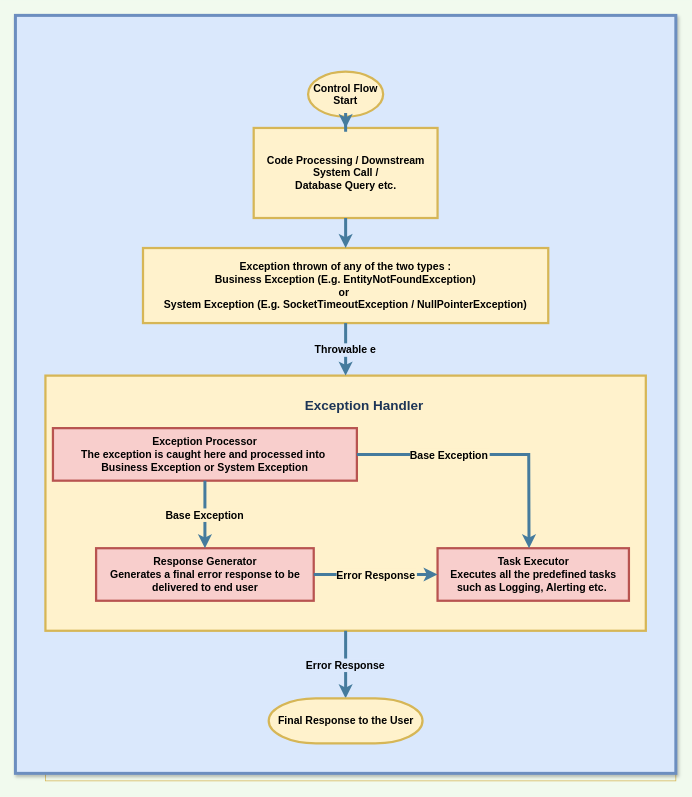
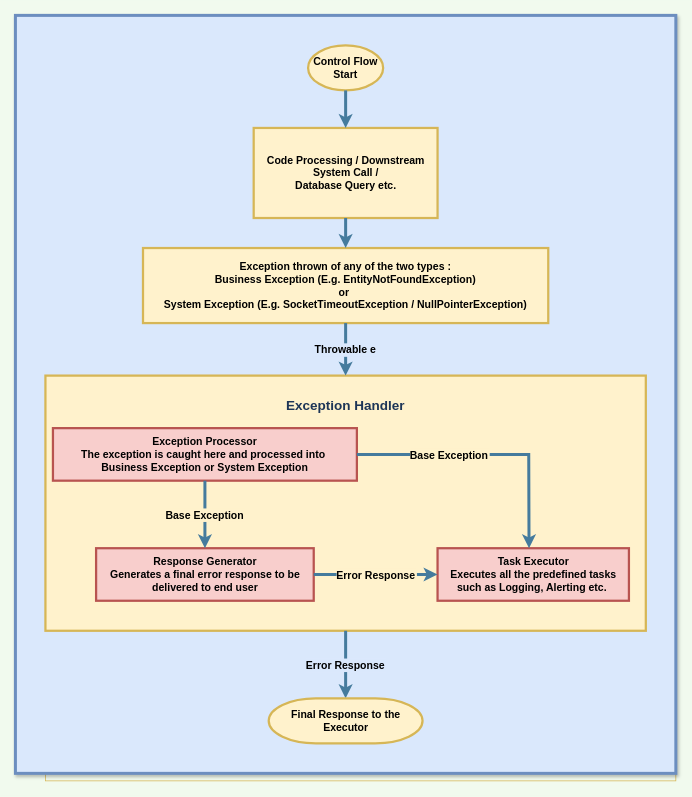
  <mxCell id="0" />
  <mxCell id="1" parent="0" />
  <mxCell id="2" value="" style="group;strokeColor=#d6b656;perimeterSpacing=10;rounded=0;strokeWidth=1;" vertex="1" connectable="0" parent="1"><mxGeometry x="60" y="60" width="840" height="980" as="geometry" /></mxCell>
  <mxCell id="3" value="" style="rounded=0;whiteSpace=wrap;html=1;sketch=0;fillColor=#dae8fc;gradientDirection=west;strokeWidth=4;shadow=1;glass=0;strokeColor=#6c8ebf;" vertex="1" parent="2"><mxGeometry x="-40" y="-40" width="880" height="1010" as="geometry" /></mxCell>
- <mxCell id="4" value="&lt;b&gt;&lt;font style=&quot;font-size: 14px&quot;&gt;Control Flow Start&lt;/font&gt;&lt;/b&gt;" style="strokeWidth=3;html=1;shape=mxgraph.flowchart.start_1;whiteSpace=wrap;fillColor=#fff2cc;strokeColor=#d6b656;" vertex="1" parent="2"><mxGeometry x="350" y="35" width="100" height="60" as="geometry" /></mxCell>
+ <mxCell id="4" value="&lt;b&gt;&lt;font style=&quot;font-size: 14px&quot;&gt;Control Flow Start&lt;/font&gt;&lt;/b&gt;" style="strokeWidth=3;html=1;shape=mxgraph.flowchart.start_1;whiteSpace=wrap;fillColor=#fff2cc;strokeColor=#d6b656;" vertex="1" parent="2"><mxGeometry x="350" width="100" height="60" as="geometry" /></mxCell>
  <mxCell id="5" value="&lt;b&gt;&lt;font style=&quot;font-size: 14px&quot;&gt;Code Processing / Downstream System Call /&lt;br&gt;Database Query etc.&lt;/font&gt;&lt;/b&gt;" style="whiteSpace=wrap;html=1;absoluteArcSize=1;arcSize=14;strokeWidth=3;fillColor=#fff2cc;strokeColor=#d6b656;" vertex="1" parent="2"><mxGeometry x="277.5" y="110" width="245" height="120" as="geometry" /></mxCell>
  <mxCell id="6" value="" style="edgeStyle=orthogonalEdgeStyle;rounded=0;orthogonalLoop=1;jettySize=auto;html=1;labelBackgroundColor=#F1FAEE;strokeColor=#457B9D;fontColor=#1D3557;strokeWidth=4;labelBorderColor=#000000;spacing=2;fontStyle=1;fontSize=14;" edge="1" parent="2" source="4" target="5"><mxGeometry relative="1" as="geometry" /></mxCell>
  <mxCell id="7" value="&lt;font style=&quot;font-size: 14px&quot;&gt;&lt;b&gt;Exception thrown of any of the two types :&lt;br&gt;Business Exception (E.g. EntityNotFoundException)&lt;br&gt;or&amp;nbsp;&lt;br&gt;System Exception (E.g. SocketTimeoutException / NullPointerException)&lt;/b&gt;&lt;/font&gt;" style="whiteSpace=wrap;html=1;absoluteArcSize=1;arcSize=14;strokeWidth=3;fillColor=#fff2cc;strokeColor=#d6b656;" vertex="1" parent="2"><mxGeometry x="130" y="270" width="540" height="100" as="geometry" /></mxCell>
  <mxCell id="8" value="" style="edgeStyle=orthogonalEdgeStyle;rounded=0;orthogonalLoop=1;jettySize=auto;html=1;labelBackgroundColor=#F1FAEE;strokeColor=#457B9D;fontColor=#1D3557;strokeWidth=4;labelBorderColor=#000000;spacing=2;fontStyle=1;fontSize=14;" edge="1" parent="2" source="5" target="7"><mxGeometry relative="1" as="geometry" /></mxCell>
  <mxCell id="9" value="" style="whiteSpace=wrap;html=1;absoluteArcSize=1;arcSize=14;strokeWidth=3;fillColor=#fff2cc;strokeColor=#d6b656;" vertex="1" parent="2"><mxGeometry y="440" width="800" height="340" as="geometry" /></mxCell>
  <mxCell id="10" value="&lt;b&gt;&lt;font style=&quot;font-size: 14px&quot;&gt;&lt;font&gt;Exception Processor&lt;/font&gt;&lt;br&gt;The exception is caught here and processed into&amp;nbsp;&lt;br&gt;Business Exception or&amp;nbsp;System Exception&lt;/font&gt;&lt;/b&gt;" style="whiteSpace=wrap;html=1;absoluteArcSize=1;arcSize=14;strokeWidth=3;fillColor=#f8cecc;strokeColor=#b85450;" vertex="1" parent="2"><mxGeometry x="10" y="510" width="405" height="70" as="geometry" /></mxCell>
  <mxCell id="11" value="&lt;b&gt;&lt;font style=&quot;font-size: 14px&quot;&gt;&lt;font&gt;Response Generator&lt;/font&gt;&lt;br&gt;Generates a final error response to be delivered to end user&lt;/font&gt;&lt;/b&gt;" style="whiteSpace=wrap;html=1;absoluteArcSize=1;arcSize=14;strokeWidth=3;fillColor=#f8cecc;strokeColor=#b85450;" vertex="1" parent="2"><mxGeometry x="67.5" y="670" width="290" height="70" as="geometry" /></mxCell>
  <mxCell id="12" value="&lt;b&gt;&lt;font style=&quot;font-size: 14px&quot;&gt;&lt;font&gt;Task Executor&lt;/font&gt;&lt;br&gt;Executes all the predefined tasks such as Logging, Alerting etc.&amp;nbsp;&lt;/font&gt;&lt;/b&gt;" style="whiteSpace=wrap;html=1;absoluteArcSize=1;arcSize=14;strokeWidth=3;fillColor=#f8cecc;strokeColor=#b85450;" vertex="1" parent="2"><mxGeometry x="522.5" y="670" width="255" height="70" as="geometry" /></mxCell>
- <mxCell id="13" value="&lt;b&gt;&lt;font style=&quot;font-size: 18px&quot;&gt;Exception Handler&lt;/font&gt;&lt;/b&gt;" style="text;html=1;strokeColor=none;fillColor=none;align=center;verticalAlign=middle;whiteSpace=wrap;fontColor=#1D3557;" vertex="1" parent="2"><mxGeometry x="335" y="470" width="180" height="20" as="geometry" /></mxCell>
+ <mxCell id="13" value="&lt;b&gt;&lt;font style=&quot;font-size: 18px&quot;&gt;Exception Handler&lt;/font&gt;&lt;/b&gt;" style="text;html=1;strokeColor=none;fillColor=none;align=center;verticalAlign=middle;whiteSpace=wrap;fontColor=#1D3557;" vertex="1" parent="2"><mxGeometry x="310" y="470" width="180" height="20" as="geometry" /></mxCell>
  <mxCell id="14" value="Base Exception" style="endArrow=classic;entryX=0.5;entryY=0;entryDx=0;entryDy=0;exitX=0.5;exitY=1;exitDx=0;exitDy=0;labelBackgroundColor=#FFF2CC;strokeColor=#457B9D;strokeWidth=4;labelBorderColor=none;spacing=21;fontStyle=1;fontSize=14;spacingLeft=0;spacingBottom=0;" edge="1" parent="2" source="10" target="11"><mxGeometry relative="1" as="geometry"><mxPoint x="-52.5" y="660" as="sourcePoint" /><mxPoint x="67.5" y="710" as="targetPoint" /></mxGeometry></mxCell>
  <mxCell id="15" value="Base Exception" style="endArrow=classic;entryX=0.478;entryY=0;entryDx=0;entryDy=0;exitX=1;exitY=0.5;exitDx=0;exitDy=0;entryPerimeter=0;rounded=0;strokeWidth=4;labelBackgroundColor=#FFF2CC;strokeColor=#457B9D;labelBorderColor=none;spacing=21;fontStyle=1;fontSize=14;spacingLeft=0;spacingBottom=0;" edge="1" parent="2" source="10" target="12"><mxGeometry x="-0.31" relative="1" as="geometry"><mxPoint x="100" y="630" as="sourcePoint" /><mxPoint x="8.75" y="750" as="targetPoint" /><Array as="points"><mxPoint x="644" y="545" /></Array><mxPoint x="1" as="offset" /></mxGeometry></mxCell>
  <mxCell id="16" value="Error Response" style="endArrow=classic;entryX=0;entryY=0.5;entryDx=0;entryDy=0;exitX=1;exitY=0.5;exitDx=0;exitDy=0;labelBackgroundColor=#FFF2CC;strokeColor=#457B9D;strokeWidth=4;labelBorderColor=none;spacing=21;fontStyle=1;fontSize=14;spacingLeft=0;spacingBottom=0;" edge="1" parent="2" source="11" target="12"><mxGeometry relative="1" as="geometry"><mxPoint x="146.25" y="790" as="sourcePoint" /><mxPoint x="55" y="910" as="targetPoint" /></mxGeometry></mxCell>
  <mxCell id="17" value="Error Response" style="endArrow=classic;entryX=0.5;entryY=0;entryDx=0;entryDy=0;exitX=0.5;exitY=1;exitDx=0;exitDy=0;entryPerimeter=0;labelBackgroundColor=#DAE8FC;strokeColor=#457B9D;strokeWidth=4;labelBorderColor=none;spacing=21;fontStyle=1;fontSize=14;spacingLeft=0;spacingBottom=0;" edge="1" parent="2" source="9" target="18"><mxGeometry relative="1" as="geometry"><mxPoint x="227.5" y="785" as="sourcePoint" /><mxPoint x="360" y="785" as="targetPoint" /></mxGeometry></mxCell>
- <mxCell id="18" value="&lt;b&gt;&lt;font style=&quot;font-size: 14px&quot;&gt;Final Response to the User&lt;/font&gt;&lt;/b&gt;" style="strokeWidth=3;html=1;shape=mxgraph.flowchart.terminator;whiteSpace=wrap;fillColor=#fff2cc;strokeColor=#d6b656;" vertex="1" parent="2"><mxGeometry x="297.5" y="870" width="205" height="60" as="geometry" /></mxCell>
+ <mxCell id="18" value="&lt;b&gt;&lt;font style=&quot;font-size: 14px&quot;&gt;Final Response to the Executor&lt;/font&gt;&lt;/b&gt;" style="strokeWidth=3;html=1;shape=mxgraph.flowchart.terminator;whiteSpace=wrap;fillColor=#fff2cc;strokeColor=#d6b656;" vertex="1" parent="2"><mxGeometry x="297.5" y="870" width="205" height="60" as="geometry" /></mxCell>
  <mxCell id="19" value="Throwable e" style="endArrow=classic;entryX=0.5;entryY=0;entryDx=0;entryDy=0;exitX=0.5;exitY=1;exitDx=0;exitDy=0;labelBackgroundColor=#DAE8FC;strokeColor=#457B9D;strokeWidth=4;labelBorderColor=none;spacing=21;fontStyle=1;fontSize=14;spacingLeft=0;spacingBottom=0;" edge="1" parent="2" source="7" target="9"><mxGeometry relative="1" as="geometry"><mxPoint x="227.5" y="785" as="sourcePoint" /><mxPoint x="360" y="785" as="targetPoint" /></mxGeometry></mxCell>
